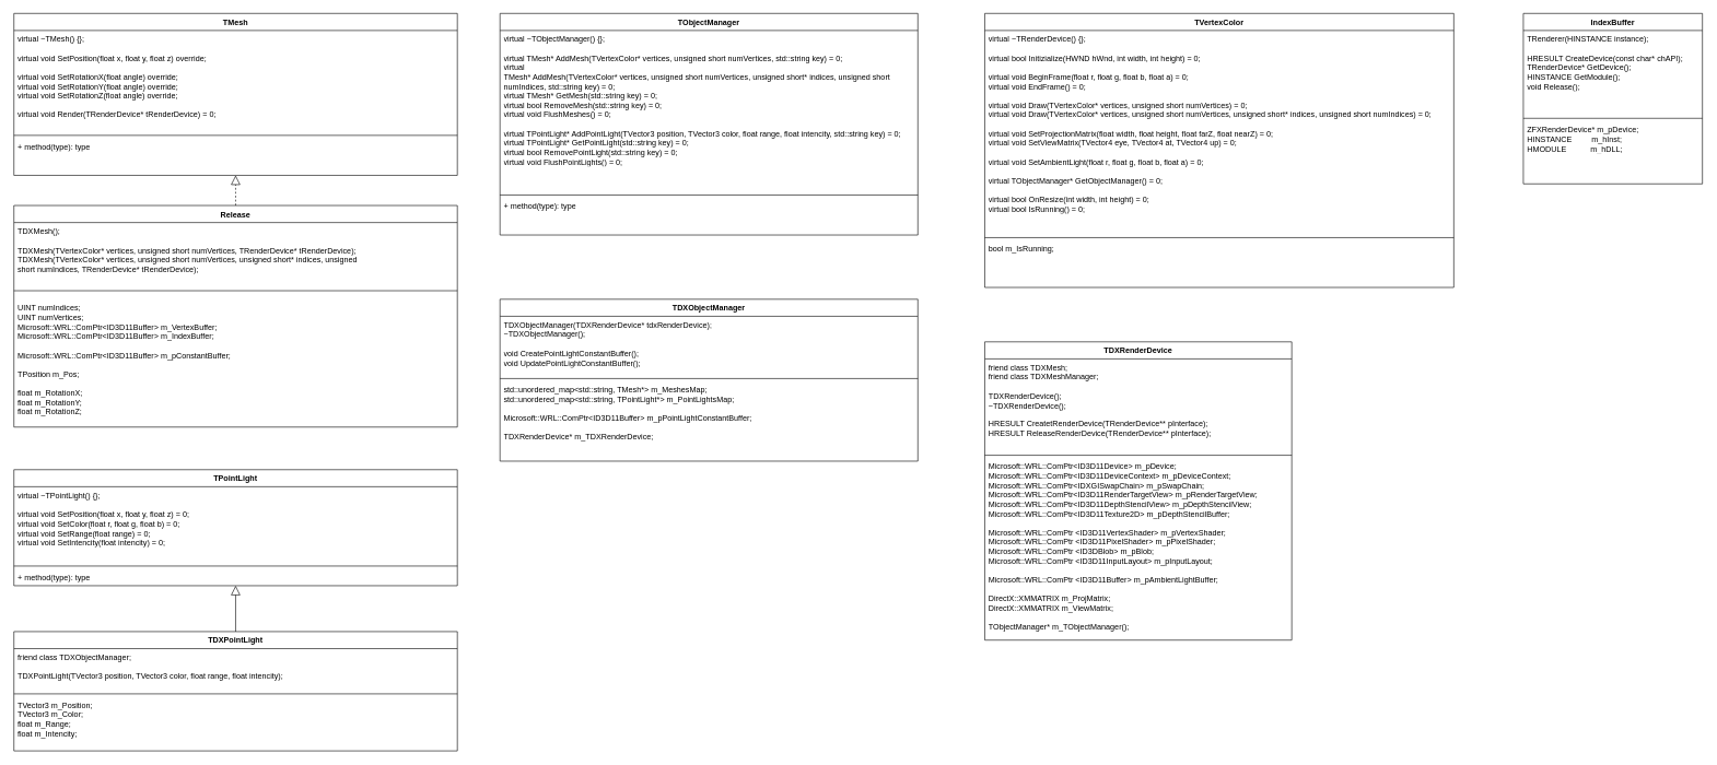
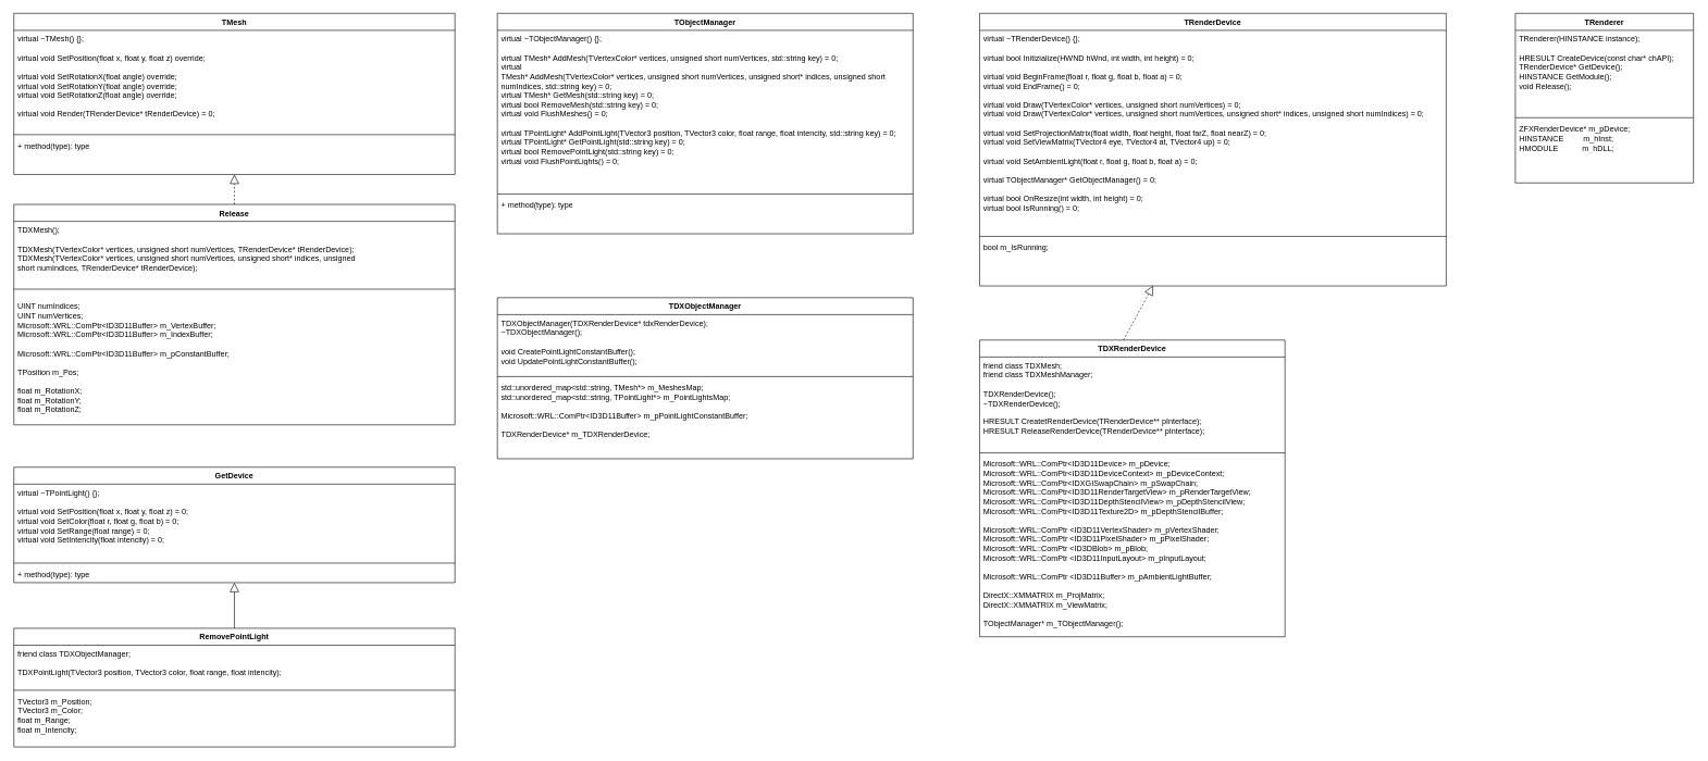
  <mxCell id="0" />
  <mxCell id="1" parent="0" />
- <mxCell id="2" value="TVertexColor" style="swimlane;fontStyle=1;align=center;verticalAlign=top;childLayout=stackLayout;horizontal=1;startSize=26;horizontalStack=0;resizeParent=1;resizeParentMax=0;resizeLast=0;collapsible=1;marginBottom=0;whiteSpace=wrap;html=1;" parent="1" vertex="1"><mxGeometry x="1500" y="20" width="715" height="418" as="geometry" /></mxCell>
+ <mxCell id="2" value="TRenderDevice" style="swimlane;fontStyle=1;align=center;verticalAlign=top;childLayout=stackLayout;horizontal=1;startSize=26;horizontalStack=0;resizeParent=1;resizeParentMax=0;resizeLast=0;collapsible=1;marginBottom=0;whiteSpace=wrap;html=1;" parent="1" vertex="1"><mxGeometry x="1500" y="20" width="715" height="418" as="geometry" /></mxCell>
  <mxCell id="3" value="&lt;div&gt;virtual ~TRenderDevice() {};&lt;br&gt;&lt;/div&gt;&lt;div&gt;&lt;br&gt;&lt;/div&gt;&lt;div&gt;virtual bool Initizialize(HWND hWnd, int width, int height) = 0;&lt;/div&gt;&lt;div&gt;&lt;br&gt;&lt;/div&gt;&lt;div&gt;virtual void BeginFrame(float r, float g, float b, float a) = 0;&lt;/div&gt;&lt;div&gt;virtual void EndFrame() = 0;&lt;/div&gt;&lt;div&gt;&lt;br&gt;&lt;/div&gt;&lt;div&gt;virtual void Draw(TVertexColor* vertices, unsigned short numVertices) = 0;&lt;br&gt;&lt;/div&gt;&lt;div&gt;virtual void Draw(TVertexColor* vertices, unsigned short numVertices, unsigned short* indices, unsigned short numIndices) = 0;&lt;br&gt;&lt;/div&gt;&lt;div&gt;&lt;br&gt;&lt;/div&gt;&lt;div&gt;virtual void SetProjectionMatrix(float width, float height, float farZ, float nearZ) = 0;&lt;/div&gt;&lt;div&gt;virtual void SetViewMatrix(TVector4 eye, TVector4 at, TVector4 up) = 0;&lt;br&gt;&lt;/div&gt;&lt;div&gt;&lt;br&gt;&lt;/div&gt;&lt;div&gt;virtual void SetAmbientLight(float r, float g, float b, float a) = 0;&lt;br&gt;&lt;/div&gt;&lt;div&gt;&lt;br&gt;&lt;/div&gt;&lt;div&gt;virtual TObjectManager* GetObjectManager() = 0;&lt;br&gt;&lt;/div&gt;&lt;div&gt;&lt;br&gt;&lt;/div&gt;&lt;div&gt;virtual bool OnResize(int width, int height) = 0;&lt;/div&gt;&lt;div&gt;virtual bool IsRunning() = 0;&lt;br&gt;&lt;/div&gt;" style="text;strokeColor=none;fillColor=none;align=left;verticalAlign=top;spacingLeft=4;spacingRight=4;overflow=hidden;rotatable=0;points=[[0,0.5],[1,0.5]];portConstraint=eastwest;whiteSpace=wrap;html=1;" parent="2" vertex="1"><mxGeometry y="26" width="715" height="312" as="geometry" /></mxCell>
  <mxCell id="4" value="" style="line;strokeWidth=1;fillColor=none;align=left;verticalAlign=middle;spacingTop=-1;spacingLeft=3;spacingRight=3;rotatable=0;labelPosition=right;points=[];portConstraint=eastwest;strokeColor=inherit;" parent="2" vertex="1"><mxGeometry y="338" width="715" height="8" as="geometry" /></mxCell>
  <mxCell id="5" value="&lt;div&gt;bool m_IsRunning;&lt;br&gt;&lt;/div&gt;" style="text;strokeColor=none;fillColor=none;align=left;verticalAlign=top;spacingLeft=4;spacingRight=4;overflow=hidden;rotatable=0;points=[[0,0.5],[1,0.5]];portConstraint=eastwest;whiteSpace=wrap;html=1;" parent="2" vertex="1"><mxGeometry y="346" width="715" height="72" as="geometry" /></mxCell>
+ <mxCell id="6" value="" style="endArrow=block;dashed=1;endFill=0;endSize=12;html=1;rounded=0;entryX=0.372;entryY=0.997;entryDx=0;entryDy=0;entryPerimeter=0;exitX=0.471;exitY=0;exitDx=0;exitDy=0;exitPerimeter=0;" parent="1" source="7" target="5" edge="1"><mxGeometry width="160" relative="1" as="geometry"><mxPoint x="1769" y="478" as="sourcePoint" /><mxPoint x="1950" y="269" as="targetPoint" /></mxGeometry></mxCell>
  <mxCell id="7" value="TDXRenderDevice" style="swimlane;fontStyle=1;align=center;verticalAlign=top;childLayout=stackLayout;horizontal=1;startSize=26;horizontalStack=0;resizeParent=1;resizeParentMax=0;resizeLast=0;collapsible=1;marginBottom=0;whiteSpace=wrap;html=1;" parent="1" vertex="1"><mxGeometry x="1500" y="521" width="468" height="455" as="geometry" /></mxCell>
  <mxCell id="8" value="&lt;div&gt;friend class TDXMesh;&lt;/div&gt;&lt;div&gt;friend class TDXMeshManager;&lt;br&gt;&lt;/div&gt;&lt;div&gt;&lt;br&gt;&lt;/div&gt;&lt;div&gt;TDXRenderDevice();&lt;/div&gt;&lt;div&gt;~TDXRenderDevice();&lt;/div&gt;&lt;div&gt;&lt;br&gt;&lt;/div&gt;&lt;div&gt;HRESULT CreatetRenderDevice(TRenderDevice** pInterface);&amp;nbsp;&amp;nbsp;&amp;nbsp;&amp;nbsp;&lt;/div&gt;&lt;div&gt;HRESULT ReleaseRenderDevice(TRenderDevice** pInterface);&lt;br&gt;&lt;br&gt;&lt;/div&gt;" style="text;strokeColor=none;fillColor=none;align=left;verticalAlign=top;spacingLeft=4;spacingRight=4;overflow=hidden;rotatable=0;points=[[0,0.5],[1,0.5]];portConstraint=eastwest;whiteSpace=wrap;html=1;" parent="7" vertex="1"><mxGeometry y="26" width="468" height="143" as="geometry" /></mxCell>
  <mxCell id="9" value="" style="line;strokeWidth=1;fillColor=none;align=left;verticalAlign=middle;spacingTop=-1;spacingLeft=3;spacingRight=3;rotatable=0;labelPosition=right;points=[];portConstraint=eastwest;strokeColor=inherit;" parent="7" vertex="1"><mxGeometry y="169" width="468" height="8" as="geometry" /></mxCell>
  <mxCell id="10" value="&lt;div&gt;Microsoft::WRL::ComPtr&amp;lt;ID3D11Device&amp;gt; m_pDevice; Microsoft::WRL::ComPtr&amp;lt;ID3D11DeviceContext&amp;gt; m_pDeviceContext; Microsoft::WRL::ComPtr&amp;lt;IDXGISwapChain&amp;gt; m_pSwapChain; Microsoft::WRL::ComPtr&amp;lt;ID3D11RenderTargetView&amp;gt; m_pRenderTargetView; Microsoft::WRL::ComPtr&amp;lt;ID3D11DepthStencilView&amp;gt; m_pDepthStencilView; Microsoft::WRL::ComPtr&amp;lt;ID3D11Texture2D&amp;gt; m_pDepthStencilBuffer;&lt;/div&gt;&lt;div&gt;&lt;br&gt;&lt;/div&gt;&lt;div&gt;Microsoft::WRL::ComPtr &amp;lt;ID3D11VertexShader&amp;gt; m_pVertexShader;&lt;br&gt;Microsoft::WRL::ComPtr &amp;lt;ID3D11PixelShader&amp;gt; m_pPixelShader;&lt;br&gt;Microsoft::WRL::ComPtr &amp;lt;ID3DBlob&amp;gt; m_pBlob;&lt;br&gt;Microsoft::WRL::ComPtr &amp;lt;ID3D11InputLayout&amp;gt; m_pInputLayout;&lt;br&gt;&lt;/div&gt;&lt;div&gt;&lt;br&gt;&lt;/div&gt;&lt;div&gt;Microsoft::WRL::ComPtr &amp;lt;ID3D11Buffer&amp;gt; m_pAmbientLightBuffer;&lt;/div&gt;&lt;div&gt;&lt;br&gt;&lt;/div&gt;&lt;div&gt;DirectX::XMMATRIX m_ProjMatrix;&lt;br&gt;DirectX::XMMATRIX m_ViewMatrix;&lt;br&gt;&lt;/div&gt;&lt;div&gt;&lt;br&gt;&lt;/div&gt;&lt;div&gt;TObjectManager* m_TObjectManager();&lt;/div&gt;" style="text;strokeColor=none;fillColor=none;align=left;verticalAlign=top;spacingLeft=4;spacingRight=4;overflow=hidden;rotatable=0;points=[[0,0.5],[1,0.5]];portConstraint=eastwest;whiteSpace=wrap;html=1;" parent="7" vertex="1"><mxGeometry y="177" width="468" height="278" as="geometry" /></mxCell>
- <mxCell id="11" value="IndexBuffer" style="swimlane;fontStyle=1;align=center;verticalAlign=top;childLayout=stackLayout;horizontal=1;startSize=26;horizontalStack=0;resizeParent=1;resizeParentMax=0;resizeLast=0;collapsible=1;marginBottom=0;whiteSpace=wrap;html=1;" parent="1" vertex="1"><mxGeometry x="2321" y="20" width="273" height="260" as="geometry" /></mxCell>
+ <mxCell id="11" value="TRenderer" style="swimlane;fontStyle=1;align=center;verticalAlign=top;childLayout=stackLayout;horizontal=1;startSize=26;horizontalStack=0;resizeParent=1;resizeParentMax=0;resizeLast=0;collapsible=1;marginBottom=0;whiteSpace=wrap;html=1;" parent="1" vertex="1"><mxGeometry x="2321" y="20" width="273" height="260" as="geometry" /></mxCell>
  <mxCell id="12" value="&lt;div&gt;TRenderer(HINSTANCE instance);&lt;/div&gt;&lt;div&gt;&lt;br&gt;&lt;/div&gt;&lt;div&gt;HRESULT CreateDevice(const char* chAPI);&lt;/div&gt;&lt;div&gt;TRenderDevice* GetDevice();&lt;/div&gt;&lt;div&gt;HINSTANCE GetModule();&lt;/div&gt;&lt;div&gt;void Release();&lt;br&gt;&lt;/div&gt;" style="text;strokeColor=none;fillColor=none;align=left;verticalAlign=top;spacingLeft=4;spacingRight=4;overflow=hidden;rotatable=0;points=[[0,0.5],[1,0.5]];portConstraint=eastwest;whiteSpace=wrap;html=1;" parent="11" vertex="1"><mxGeometry y="26" width="273" height="130" as="geometry" /></mxCell>
  <mxCell id="13" value="" style="line;strokeWidth=1;fillColor=none;align=left;verticalAlign=middle;spacingTop=-1;spacingLeft=3;spacingRight=3;rotatable=0;labelPosition=right;points=[];portConstraint=eastwest;strokeColor=inherit;" parent="11" vertex="1"><mxGeometry y="156" width="273" height="8" as="geometry" /></mxCell>
  <mxCell id="14" value="ZFXRenderDevice* m_pDevice;&lt;br&gt;HINSTANCE&amp;nbsp;&amp;nbsp;&amp;nbsp;&amp;nbsp;&amp;nbsp;&amp;nbsp;&amp;nbsp;&amp;nbsp; m_hInst;&lt;br&gt;HMODULE&amp;nbsp;&amp;nbsp;&amp;nbsp;&amp;nbsp;&amp;nbsp;&amp;nbsp;&amp;nbsp;&amp;nbsp;&amp;nbsp;&amp;nbsp; m_hDLL;" style="text;strokeColor=none;fillColor=none;align=left;verticalAlign=top;spacingLeft=4;spacingRight=4;overflow=hidden;rotatable=0;points=[[0,0.5],[1,0.5]];portConstraint=eastwest;whiteSpace=wrap;html=1;" parent="11" vertex="1"><mxGeometry y="164" width="273" height="96" as="geometry" /></mxCell>
  <mxCell id="15" value="Release" style="swimlane;fontStyle=1;align=center;verticalAlign=top;childLayout=stackLayout;horizontal=1;startSize=26;horizontalStack=0;resizeParent=1;resizeParentMax=0;resizeLast=0;collapsible=1;marginBottom=0;whiteSpace=wrap;html=1;" parent="1" vertex="1"><mxGeometry x="20" y="313" width="676" height="338" as="geometry" /></mxCell>
  <mxCell id="16" value="&lt;div&gt;TDXMesh();&lt;br&gt;&lt;/div&gt;&lt;div&gt;&lt;br&gt;&lt;/div&gt;&lt;div&gt;TDXMesh(TVertexColor* vertices, unsigned short numVertices, TRenderDevice* tRenderDevice);&lt;br&gt;&lt;/div&gt;TDXMesh(TVertexColor* vertices, unsigned short numVertices, unsigned short* indices, unsigned&lt;br&gt;&lt;div&gt; short numIndices, TRenderDevice* tRenderDevice);&lt;/div&gt;" style="text;strokeColor=none;fillColor=none;align=left;verticalAlign=top;spacingLeft=4;spacingRight=4;overflow=hidden;rotatable=0;points=[[0,0.5],[1,0.5]];portConstraint=eastwest;whiteSpace=wrap;html=1;" parent="15" vertex="1"><mxGeometry y="26" width="676" height="91" as="geometry" /></mxCell>
  <mxCell id="17" value="" style="line;strokeWidth=1;fillColor=none;align=left;verticalAlign=middle;spacingTop=-1;spacingLeft=3;spacingRight=3;rotatable=0;labelPosition=right;points=[];portConstraint=eastwest;strokeColor=inherit;" parent="15" vertex="1"><mxGeometry y="117" width="676" height="26" as="geometry" /></mxCell>
  <mxCell id="18" value="&lt;div&gt;UINT numIndices;&lt;br&gt;UINT numVertices;&lt;br&gt;&lt;/div&gt;&lt;div&gt;Microsoft::WRL::ComPtr&amp;lt;ID3D11Buffer&amp;gt; m_VertexBuffer;&lt;/div&gt;&lt;div&gt;Microsoft::WRL::ComPtr&amp;lt;ID3D11Buffer&amp;gt; m_IndexBuffer;&lt;/div&gt;&lt;div&gt;&lt;br&gt;&lt;/div&gt;&lt;div&gt;Microsoft::WRL::ComPtr&amp;lt;ID3D11Buffer&amp;gt; m_pConstantBuffer;&lt;br&gt;&lt;br&gt;TPosition m_Pos;&lt;br&gt;&lt;br&gt;float m_RotationX;&lt;br&gt;float m_RotationY;&lt;br&gt;float m_RotationZ;&lt;br&gt;&lt;/div&gt;" style="text;strokeColor=none;fillColor=none;align=left;verticalAlign=top;spacingLeft=4;spacingRight=4;overflow=hidden;rotatable=0;points=[[0,0.5],[1,0.5]];portConstraint=eastwest;whiteSpace=wrap;html=1;" parent="15" vertex="1"><mxGeometry y="143" width="676" height="195" as="geometry" /></mxCell>
  <mxCell id="19" value="TDXObjectManager" style="swimlane;fontStyle=1;align=center;verticalAlign=top;childLayout=stackLayout;horizontal=1;startSize=26;horizontalStack=0;resizeParent=1;resizeParentMax=0;resizeLast=0;collapsible=1;marginBottom=0;whiteSpace=wrap;html=1;" parent="1" vertex="1"><mxGeometry x="761" y="456" width="637" height="247" as="geometry" /></mxCell>
  <mxCell id="20" value="TDXObjectManager(TDXRenderDevice* tdxRenderDevice);&lt;div&gt;~TDXObjectManager();&lt;/div&gt;&lt;div&gt;&lt;br&gt;&lt;/div&gt;&lt;div&gt;void CreatePointLightConstantBuffer();&lt;br&gt;&lt;/div&gt;&lt;div&gt;void UpdatePointLightConstantBuffer();&lt;br&gt;&lt;/div&gt;" style="text;strokeColor=none;fillColor=none;align=left;verticalAlign=top;spacingLeft=4;spacingRight=4;overflow=hidden;rotatable=0;points=[[0,0.5],[1,0.5]];portConstraint=eastwest;whiteSpace=wrap;html=1;" parent="19" vertex="1"><mxGeometry y="26" width="637" height="91" as="geometry" /></mxCell>
  <mxCell id="21" value="" style="line;strokeWidth=1;fillColor=none;align=left;verticalAlign=middle;spacingTop=-1;spacingLeft=3;spacingRight=3;rotatable=0;labelPosition=right;points=[];portConstraint=eastwest;strokeColor=inherit;" parent="19" vertex="1"><mxGeometry y="117" width="637" height="8" as="geometry" /></mxCell>
  <mxCell id="22" value="&lt;div&gt;std::unordered_map&amp;lt;std::string, TMesh*&amp;gt; m_MeshesMap;&lt;/div&gt;&lt;div&gt;&lt;div&gt;std::unordered_map&amp;lt;std::string, TPointLight*&amp;gt; m_PointLightsMap;&lt;/div&gt;&lt;div&gt;&lt;div&gt;&lt;br&gt;&lt;/div&gt;&lt;div&gt;Microsoft::WRL::ComPtr&amp;lt;ID3D11Buffer&amp;gt; m_pPointLightConstantBuffer;&lt;/div&gt;&lt;div&gt;&lt;br&gt;&lt;/div&gt;&lt;/div&gt;&lt;/div&gt;&lt;div&gt;TDXRenderDevice* m_TDXRenderDevice;&lt;br&gt;&lt;/div&gt;" style="text;strokeColor=none;fillColor=none;align=left;verticalAlign=top;spacingLeft=4;spacingRight=4;overflow=hidden;rotatable=0;points=[[0,0.5],[1,0.5]];portConstraint=eastwest;whiteSpace=wrap;html=1;" parent="19" vertex="1"><mxGeometry y="125" width="637" height="122" as="geometry" /></mxCell>
  <mxCell id="23" value="TMesh" style="swimlane;fontStyle=1;align=center;verticalAlign=top;childLayout=stackLayout;horizontal=1;startSize=26;horizontalStack=0;resizeParent=1;resizeParentMax=0;resizeLast=0;collapsible=1;marginBottom=0;whiteSpace=wrap;html=1;" parent="1" vertex="1"><mxGeometry x="20" y="20" width="676" height="247" as="geometry" /></mxCell>
  <mxCell id="24" value="&lt;div&gt;virtual ~TMesh() {};&lt;/div&gt;&lt;div&gt;&lt;br&gt;&lt;/div&gt;&lt;div&gt;virtual void SetPosition(float x, float y, float z) override;&lt;br&gt;&lt;br&gt;virtual void SetRotationX(float angle) override;&lt;br&gt;virtual void SetRotationY(float angle) override;&lt;br&gt;virtual void SetRotationZ(float angle) override;&lt;br&gt;&lt;/div&gt;&lt;div&gt;&lt;br&gt;&lt;/div&gt;&lt;div&gt;virtual void Render(TRenderDevice* tRenderDevice) = 0;&lt;br&gt;&lt;/div&gt;" style="text;strokeColor=none;fillColor=none;align=left;verticalAlign=top;spacingLeft=4;spacingRight=4;overflow=hidden;rotatable=0;points=[[0,0.5],[1,0.5]];portConstraint=eastwest;whiteSpace=wrap;html=1;" parent="23" vertex="1"><mxGeometry y="26" width="676" height="156" as="geometry" /></mxCell>
  <mxCell id="25" value="" style="line;strokeWidth=1;fillColor=none;align=left;verticalAlign=middle;spacingTop=-1;spacingLeft=3;spacingRight=3;rotatable=0;labelPosition=right;points=[];portConstraint=eastwest;strokeColor=inherit;" parent="23" vertex="1"><mxGeometry y="182" width="676" height="8" as="geometry" /></mxCell>
  <mxCell id="26" value="+ method(type): type" style="text;strokeColor=none;fillColor=none;align=left;verticalAlign=top;spacingLeft=4;spacingRight=4;overflow=hidden;rotatable=0;points=[[0,0.5],[1,0.5]];portConstraint=eastwest;whiteSpace=wrap;html=1;" parent="23" vertex="1"><mxGeometry y="190" width="676" height="57" as="geometry" /></mxCell>
  <mxCell id="27" value="TObjectManager" style="swimlane;fontStyle=1;align=center;verticalAlign=top;childLayout=stackLayout;horizontal=1;startSize=26;horizontalStack=0;resizeParent=1;resizeParentMax=0;resizeLast=0;collapsible=1;marginBottom=0;whiteSpace=wrap;html=1;" parent="1" vertex="1"><mxGeometry x="761" y="20" width="637" height="338" as="geometry" /></mxCell>
  <mxCell id="28" value="&lt;div&gt;virtual ~TObjectManager() {};&lt;br&gt;&lt;/div&gt;&lt;div&gt;&lt;br&gt;&lt;/div&gt;&lt;div&gt;&lt;div&gt;virtual TMesh* AddMesh(TVertexColor* vertices, unsigned short numVertices, std::string key) = 0;&lt;/div&gt;&lt;/div&gt;&lt;div&gt;virtual&lt;br&gt; TMesh* AddMesh(TVertexColor* vertices, unsigned short numVertices, unsigned short* indices, unsigned short numIndices, std::string key) = 0;&lt;/div&gt;&lt;div&gt;virtual TMesh* GetMesh(std::string key) = 0;&lt;/div&gt;&lt;div&gt;virtual bool RemoveMesh(std::string key) = 0;&lt;/div&gt;&lt;div&gt;virtual void FlushMeshes() = 0;&lt;/div&gt;&lt;div&gt;&lt;br&gt;&lt;/div&gt;&lt;div&gt;virtual TPointLight* AddPointLight(TVector3 position, TVector3 color, float range, float intencity, std::string key) = 0;&lt;/div&gt;&lt;div&gt;virtual TPointLight* GetPointLight(std::string key) = 0;&lt;/div&gt;&lt;div&gt;virtual bool RemovePointLight(std::string key) = 0;&lt;/div&gt;&lt;div&gt;virtual void FlushPointLights() = 0;&lt;br&gt;&lt;/div&gt;" style="text;strokeColor=none;fillColor=none;align=left;verticalAlign=top;spacingLeft=4;spacingRight=4;overflow=hidden;rotatable=0;points=[[0,0.5],[1,0.5]];portConstraint=eastwest;whiteSpace=wrap;html=1;" parent="27" vertex="1"><mxGeometry y="26" width="637" height="247" as="geometry" /></mxCell>
  <mxCell id="29" value="" style="line;strokeWidth=1;fillColor=none;align=left;verticalAlign=middle;spacingTop=-1;spacingLeft=3;spacingRight=3;rotatable=0;labelPosition=right;points=[];portConstraint=eastwest;strokeColor=inherit;" parent="27" vertex="1"><mxGeometry y="273" width="637" height="8" as="geometry" /></mxCell>
  <mxCell id="30" value="+ method(type): type" style="text;strokeColor=none;fillColor=none;align=left;verticalAlign=top;spacingLeft=4;spacingRight=4;overflow=hidden;rotatable=0;points=[[0,0.5],[1,0.5]];portConstraint=eastwest;whiteSpace=wrap;html=1;" parent="27" vertex="1"><mxGeometry y="281" width="637" height="57" as="geometry" /></mxCell>
  <mxCell id="31" value="" style="endArrow=block;dashed=1;endFill=0;endSize=12;html=1;rounded=0;exitX=0.5;exitY=0;exitDx=0;exitDy=0;" parent="1" source="15" target="26" edge="1"><mxGeometry width="160" relative="1" as="geometry"><mxPoint x="579" y="313" as="sourcePoint" /><mxPoint x="739" y="313" as="targetPoint" /></mxGeometry></mxCell>
- <mxCell id="32" value="TPointLight" style="swimlane;fontStyle=1;align=center;verticalAlign=top;childLayout=stackLayout;horizontal=1;startSize=26;horizontalStack=0;resizeParent=1;resizeParentMax=0;resizeLast=0;collapsible=1;marginBottom=0;whiteSpace=wrap;html=1;" vertex="1" parent="1"><mxGeometry x="20" y="716" width="676" height="177" as="geometry" /></mxCell>
+ <mxCell id="32" value="GetDevice" style="swimlane;fontStyle=1;align=center;verticalAlign=top;childLayout=stackLayout;horizontal=1;startSize=26;horizontalStack=0;resizeParent=1;resizeParentMax=0;resizeLast=0;collapsible=1;marginBottom=0;whiteSpace=wrap;html=1;" vertex="1" parent="1"><mxGeometry x="20" y="716" width="676" height="177" as="geometry" /></mxCell>
  <mxCell id="33" value="&lt;div&gt;virtual ~TPointLight() {};&lt;/div&gt;&lt;div&gt;&lt;br&gt;&lt;/div&gt;&lt;div&gt;virtual void SetPosition(float x, float y, float z) = 0;&lt;/div&gt;&lt;div&gt;virtual void SetColor(float r, float g, float b) = 0;&lt;/div&gt;&lt;div&gt;virtual void SetRange(float range) = 0;&lt;br&gt;&lt;/div&gt;&lt;div&gt;virtual void SetIntencity(float intencity) = 0;&lt;br&gt;&lt;/div&gt;" style="text;strokeColor=none;fillColor=none;align=left;verticalAlign=top;spacingLeft=4;spacingRight=4;overflow=hidden;rotatable=0;points=[[0,0.5],[1,0.5]];portConstraint=eastwest;whiteSpace=wrap;html=1;" vertex="1" parent="32"><mxGeometry y="26" width="676" height="117" as="geometry" /></mxCell>
  <mxCell id="34" value="" style="line;strokeWidth=1;fillColor=none;align=left;verticalAlign=middle;spacingTop=-1;spacingLeft=3;spacingRight=3;rotatable=0;labelPosition=right;points=[];portConstraint=eastwest;strokeColor=inherit;" vertex="1" parent="32"><mxGeometry y="143" width="676" height="8" as="geometry" /></mxCell>
  <mxCell id="35" value="+ method(type): type" style="text;strokeColor=none;fillColor=none;align=left;verticalAlign=top;spacingLeft=4;spacingRight=4;overflow=hidden;rotatable=0;points=[[0,0.5],[1,0.5]];portConstraint=eastwest;whiteSpace=wrap;html=1;" vertex="1" parent="32"><mxGeometry y="151" width="676" height="26" as="geometry" /></mxCell>
- <mxCell id="36" value="TDXPointLight" style="swimlane;fontStyle=1;align=center;verticalAlign=top;childLayout=stackLayout;horizontal=1;startSize=26;horizontalStack=0;resizeParent=1;resizeParentMax=0;resizeLast=0;collapsible=1;marginBottom=0;whiteSpace=wrap;html=1;" vertex="1" parent="1"><mxGeometry x="20" y="963" width="676" height="182" as="geometry" /></mxCell>
+ <mxCell id="36" value="RemovePointLight" style="swimlane;fontStyle=1;align=center;verticalAlign=top;childLayout=stackLayout;horizontal=1;startSize=26;horizontalStack=0;resizeParent=1;resizeParentMax=0;resizeLast=0;collapsible=1;marginBottom=0;whiteSpace=wrap;html=1;" vertex="1" parent="1"><mxGeometry x="20" y="963" width="676" height="182" as="geometry" /></mxCell>
  <mxCell id="37" value="&lt;div&gt;friend class TDXObjectManager;&lt;br&gt;&lt;/div&gt;&lt;div&gt;&lt;br&gt;&lt;/div&gt;&lt;div&gt;TDXPointLight(TVector3 position, TVector3 color, float range, float intencity);&lt;/div&gt;" style="text;strokeColor=none;fillColor=none;align=left;verticalAlign=top;spacingLeft=4;spacingRight=4;overflow=hidden;rotatable=0;points=[[0,0.5],[1,0.5]];portConstraint=eastwest;whiteSpace=wrap;html=1;" vertex="1" parent="36"><mxGeometry y="26" width="676" height="65" as="geometry" /></mxCell>
  <mxCell id="38" value="" style="line;strokeWidth=1;fillColor=none;align=left;verticalAlign=middle;spacingTop=-1;spacingLeft=3;spacingRight=3;rotatable=0;labelPosition=right;points=[];portConstraint=eastwest;strokeColor=inherit;" vertex="1" parent="36"><mxGeometry y="91" width="676" height="8" as="geometry" /></mxCell>
  <mxCell id="39" value="&lt;div&gt;TVector3 m_Position;&lt;/div&gt;&lt;div&gt;TVector3 m_Color;&lt;/div&gt;&lt;div&gt;float m_Range;&lt;/div&gt;&lt;div&gt;float m_Intencity;&lt;br&gt;&lt;/div&gt;" style="text;strokeColor=none;fillColor=none;align=left;verticalAlign=top;spacingLeft=4;spacingRight=4;overflow=hidden;rotatable=0;points=[[0,0.5],[1,0.5]];portConstraint=eastwest;whiteSpace=wrap;html=1;" vertex="1" parent="36"><mxGeometry y="99" width="676" height="83" as="geometry" /></mxCell>
  <mxCell id="40" value="" style="endArrow=block;dashed=0;endFill=0;endSize=12;html=1;rounded=0;exitX=0.5;exitY=0;exitDx=0;exitDy=0;entryX=0.5;entryY=1;entryDx=0;entryDy=0;" edge="1" parent="1" source="36" target="32"><mxGeometry width="160" relative="1" as="geometry"><mxPoint x="423" y="924" as="sourcePoint" /><mxPoint x="583" y="924" as="targetPoint" /></mxGeometry></mxCell>
